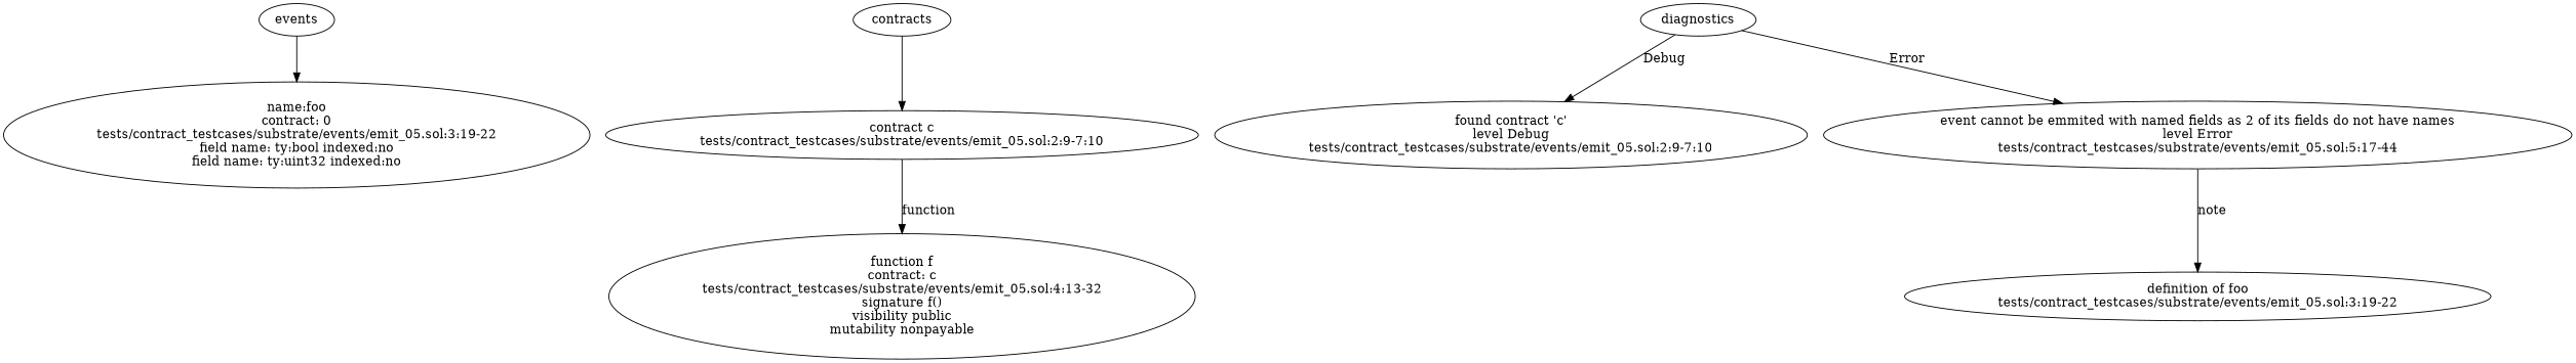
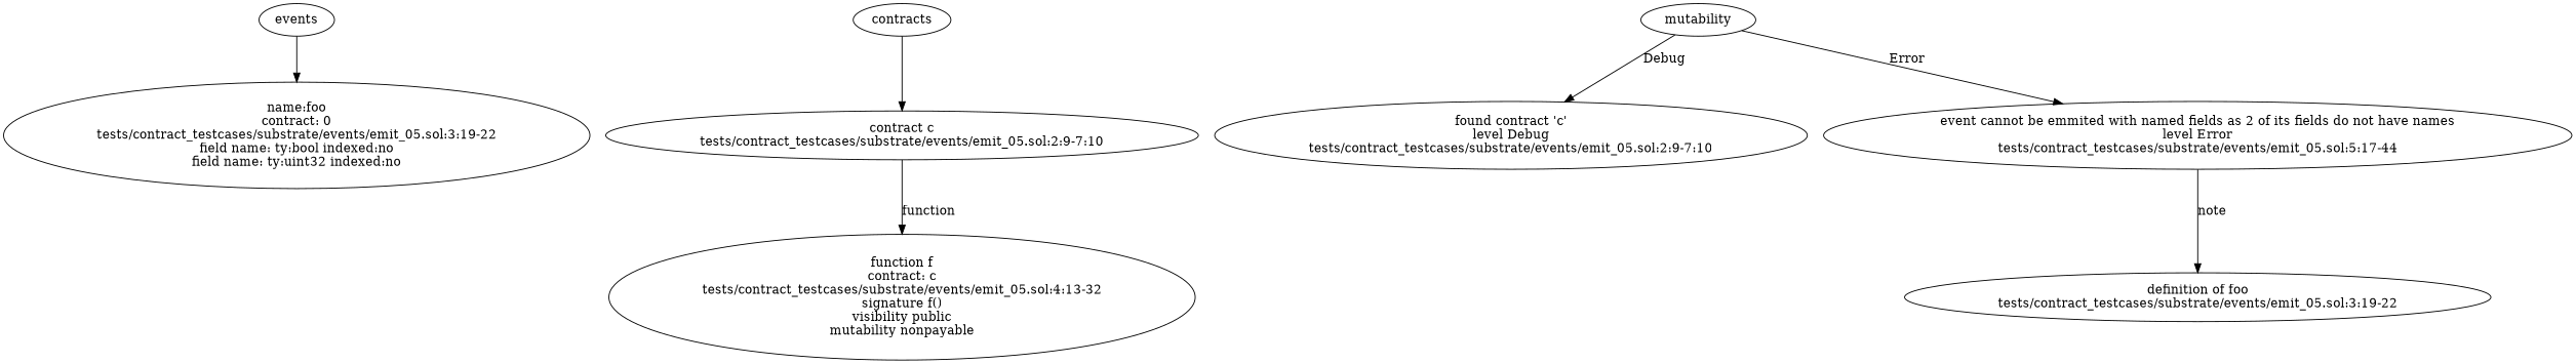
  strict digraph {
    n1 [label="name:foo\ncontract: 0\ntests/contract_testcases/substrate/events/emit_05.sol:3:19-22\nfield name: ty:bool indexed:no\nfield name: ty:uint32 indexed:no"]
    n2 [label="contract c\ntests/contract_testcases/substrate/events/emit_05.sol:2:9-7:10"]
    n3 [label="function f\ncontract: c\ntests/contract_testcases/substrate/events/emit_05.sol:4:13-32\nsignature f()\nvisibility public\nmutability nonpayable"]
    n4 [label="found contract 'c'\nlevel Debug\ntests/contract_testcases/substrate/events/emit_05.sol:2:9-7:10"]
    n5 [label="event cannot be emmited with named fields as 2 of its fields do not have names\nlevel Error\ntests/contract_testcases/substrate/events/emit_05.sol:5:17-44"]
    n6 [label="definition of foo\ntests/contract_testcases/substrate/events/emit_05.sol:3:19-22"]
    events
    contracts
-   diagnostics
+   diagnostics [label=mutability]
    n2 -> n3 [label=function]
    n5 -> n6 [label=note]
    events -> n1
    contracts -> n2
    diagnostics -> n4 [label=Debug]
    diagnostics -> n5 [label=Error]
  }
